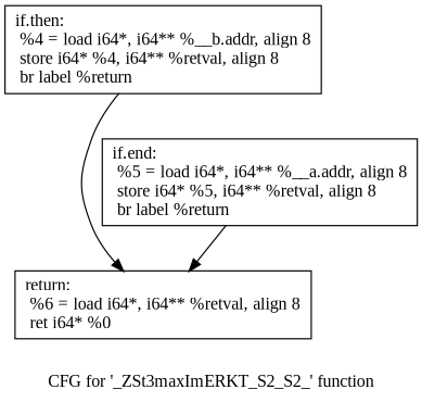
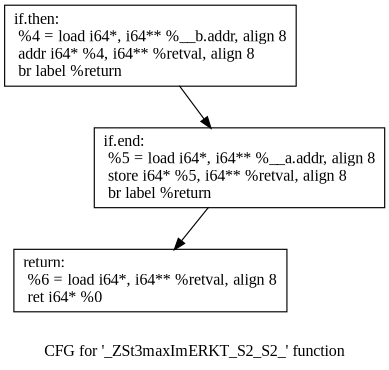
  digraph {
    fontname="Liberation Serif"
    label="CFG for '_ZSt3maxImERKT_S2_S2_' function"
    node [fontname="Liberation Serif" shape=record]
    edge [fontname="Liberation Serif"]
-   n1 [label="{if.then:                                          \l  %4 = load i64*, i64** %__b.addr, align 8\l  store i64* %4, i64** %retval, align 8\l  br label %return\l}"]
+   n1 [label="{if.then:                                          \l  %4 = load i64*, i64** %__b.addr, align 8\l  addr i64* %4, i64** %retval, align 8\l  br label %return\l}"]
    n2 [label="{return:                                           \l  %6 = load i64*, i64** %retval, align 8\l  ret i64* %0\l}"]
    n3 [label="{if.end:                                           \l  %5 = load i64*, i64** %__a.addr, align 8\l  store i64* %5, i64** %retval, align 8\l  br label %return\l}"]
-   n1 -> n2
+   n1 -> n3
    n3 -> n2
  }
